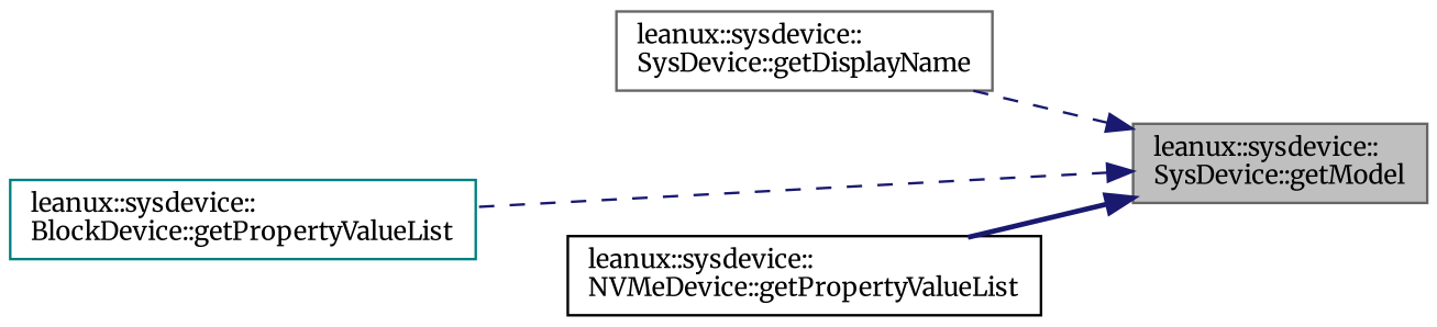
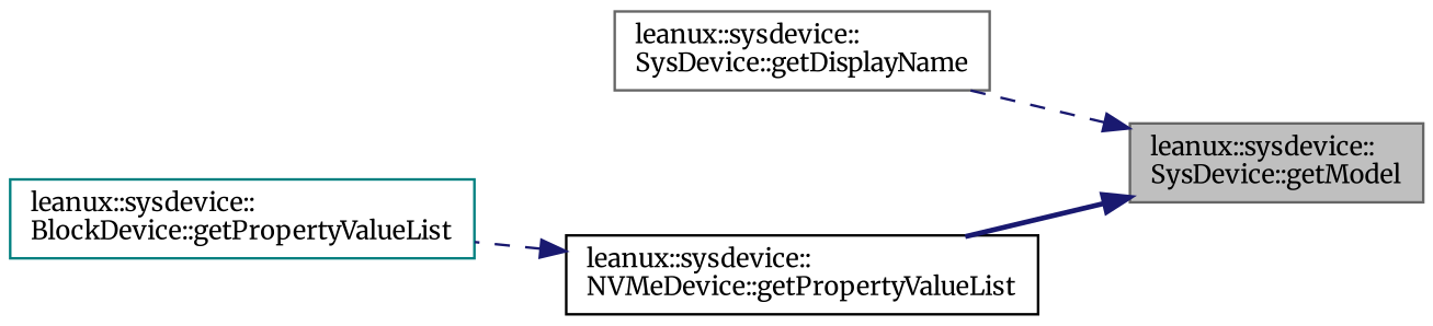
  digraph {
    fontname=Merriweather
    rankdir=RL
    node [color=gray40 fontname=Merriweather fontsize=10 shape=record]
    edge [color=midnightblue dir=back fontname=Merriweather fontsize=10 labelfontname=Helvetica labelfontsize=10 style=dashed]
    n1 [fillcolor=grey75 fontcolor=black height=0.2 label="leanux::sysdevice::\lSysDevice::getModel" style=filled width=0.4]
    n2 [height=0.2 label="leanux::sysdevice::\lSysDevice::getDisplayName" width=0.4]
    n3 [color=teal height=0.2 label="leanux::sysdevice::\lBlockDevice::getPropertyValueList" width=0.4]
    n4 [color=black height=0.2 label="leanux::sysdevice::\lNVMeDevice::getPropertyValueList" width=0.4]
    n1 -> n2
-   n1 -> n3
+   n4 -> n3
    n1 -> n4 [style=bold]
  }
